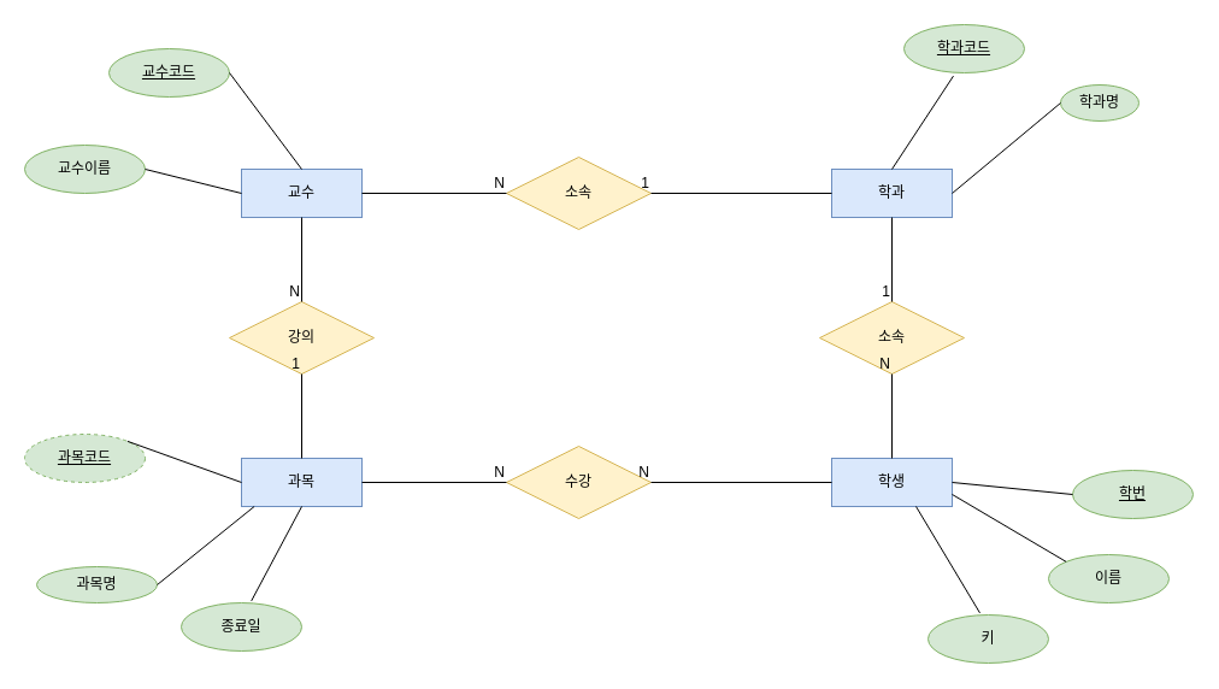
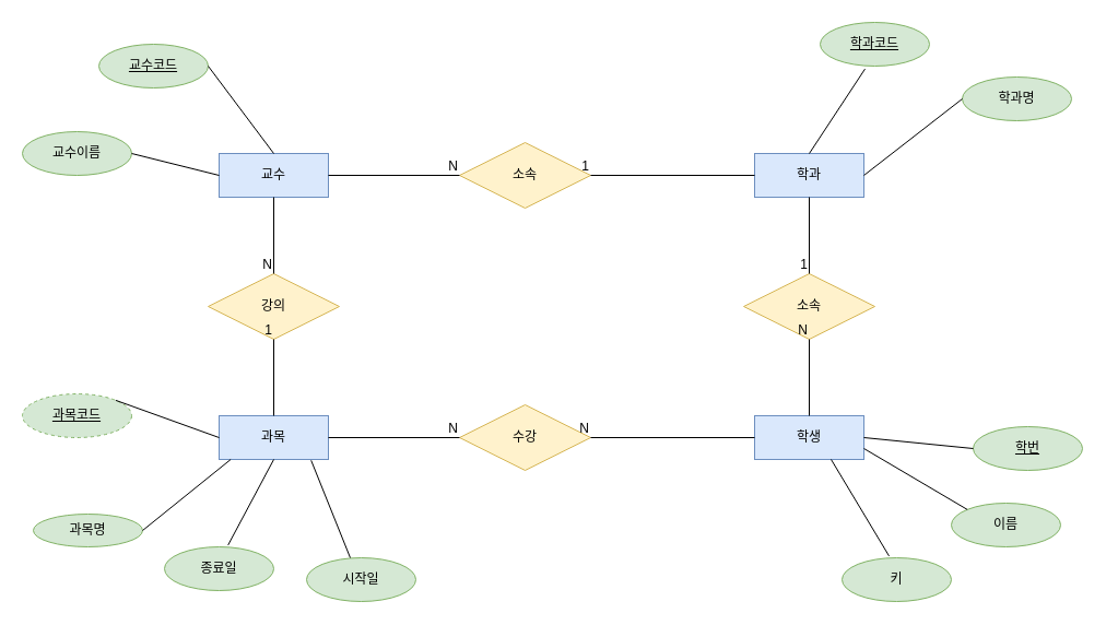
  <mxCell id="0" />
  <mxCell id="1" parent="0" />
  <mxCell id="2" value="소속" style="shape=rhombus;perimeter=rhombusPerimeter;whiteSpace=wrap;html=1;align=center;fillColor=#fff2cc;strokeColor=#d6b656;" vertex="1" parent="1"><mxGeometry x="420" y="130" width="120" height="60" as="geometry" /></mxCell>
  <mxCell id="3" value="학생" style="whiteSpace=wrap;html=1;align=center;fillColor=#dae8fc;strokeColor=#6c8ebf;" vertex="1" parent="1"><mxGeometry x="690" y="380" width="100" height="40" as="geometry" /></mxCell>
  <mxCell id="4" value="과목" style="whiteSpace=wrap;html=1;align=center;fillColor=#dae8fc;strokeColor=#6c8ebf;" vertex="1" parent="1"><mxGeometry x="200" y="380" width="100" height="40" as="geometry" /></mxCell>
  <mxCell id="5" value="학과" style="whiteSpace=wrap;html=1;align=center;fillColor=#dae8fc;strokeColor=#6c8ebf;" vertex="1" parent="1"><mxGeometry x="690" y="140" width="100" height="40" as="geometry" /></mxCell>
  <mxCell id="6" value="교수" style="whiteSpace=wrap;html=1;align=center;fillColor=#dae8fc;strokeColor=#6c8ebf;" vertex="1" parent="1"><mxGeometry x="200" y="140" width="100" height="40" as="geometry" /></mxCell>
  <mxCell id="7" value="수강" style="shape=rhombus;perimeter=rhombusPerimeter;whiteSpace=wrap;html=1;align=center;fillColor=#fff2cc;strokeColor=#d6b656;" vertex="1" parent="1"><mxGeometry x="420" y="370" width="120" height="60" as="geometry" /></mxCell>
  <mxCell id="8" value="강의" style="shape=rhombus;perimeter=rhombusPerimeter;whiteSpace=wrap;html=1;align=center;fillColor=#fff2cc;strokeColor=#d6b656;" vertex="1" parent="1"><mxGeometry x="190" y="250" width="120" height="60" as="geometry" /></mxCell>
  <mxCell id="9" value="소속" style="shape=rhombus;perimeter=rhombusPerimeter;whiteSpace=wrap;html=1;align=center;fillColor=#fff2cc;strokeColor=#d6b656;" vertex="1" parent="1"><mxGeometry x="680" y="250" width="120" height="60" as="geometry" /></mxCell>
  <mxCell id="10" value="" style="endArrow=none;html=1;rounded=0;entryX=0.5;entryY=0;entryDx=0;entryDy=0;exitX=0.5;exitY=1;exitDx=0;exitDy=0;" edge="1" parent="1" source="5" target="9"><mxGeometry relative="1" as="geometry"><mxPoint x="480" y="250" as="sourcePoint" /><mxPoint x="640" y="250" as="targetPoint" /></mxGeometry></mxCell>
  <mxCell id="11" value="1" style="resizable=0;html=1;whiteSpace=wrap;align=right;verticalAlign=bottom;" connectable="0" vertex="1" parent="10"><mxGeometry x="1" relative="1" as="geometry" /></mxCell>
  <mxCell id="12" value="" style="endArrow=none;html=1;rounded=0;entryX=0.5;entryY=1;entryDx=0;entryDy=0;exitX=0.5;exitY=0;exitDx=0;exitDy=0;" edge="1" parent="1" source="3" target="9"><mxGeometry relative="1" as="geometry"><mxPoint x="480" y="250" as="sourcePoint" /><mxPoint x="640" y="250" as="targetPoint" /></mxGeometry></mxCell>
  <mxCell id="13" value="N" style="resizable=0;html=1;whiteSpace=wrap;align=right;verticalAlign=bottom;" connectable="0" vertex="1" parent="12"><mxGeometry x="1" relative="1" as="geometry" /></mxCell>
  <mxCell id="14" value="학번" style="ellipse;whiteSpace=wrap;html=1;align=center;fontStyle=4;fillColor=#d5e8d4;strokeColor=#82b366;" vertex="1" parent="1"><mxGeometry x="890" y="390" width="100" height="40" as="geometry" /></mxCell>
  <mxCell id="15" value="과목코드" style="ellipse;whiteSpace=wrap;html=1;align=center;fontStyle=4;fillColor=#d5e8d4;strokeColor=#82b366;dashed=1;" vertex="1" parent="1"><mxGeometry x="20" y="360" width="100" height="40" as="geometry" /></mxCell>
  <mxCell id="16" value="학과코드" style="ellipse;whiteSpace=wrap;html=1;align=center;fontStyle=4;fillColor=#d5e8d4;strokeColor=#82b366;" vertex="1" parent="1"><mxGeometry x="750" y="20" width="100" height="40" as="geometry" /></mxCell>
  <mxCell id="17" value="교수코드" style="ellipse;whiteSpace=wrap;html=1;align=center;fontStyle=4;fillColor=#d5e8d4;strokeColor=#82b366;" vertex="1" parent="1"><mxGeometry y="40" width="100" height="40" as="geometry" x="90" /></mxCell>
  <mxCell id="18" value="과목명" style="ellipse;whiteSpace=wrap;html=1;align=center;fillColor=#d5e8d4;strokeColor=#82b366;" vertex="1" parent="1"><mxGeometry x="30" y="470" width="100" height="30" as="geometry" /></mxCell>
+ <mxCell id="19" value="시작일" style="ellipse;whiteSpace=wrap;html=1;align=center;fillColor=#d5e8d4;strokeColor=#82b366;" vertex="1" parent="1"><mxGeometry x="280" y="510" width="100" height="40" as="geometry" /></mxCell>
  <mxCell id="20" value="종료일" style="ellipse;whiteSpace=wrap;html=1;align=center;fillColor=#d5e8d4;strokeColor=#82b366;" vertex="1" parent="1"><mxGeometry x="150" y="500" width="100" height="40" as="geometry" /></mxCell>
  <mxCell id="21" value="이름" style="ellipse;whiteSpace=wrap;html=1;align=center;fillColor=#d5e8d4;strokeColor=#82b366;" vertex="1" parent="1"><mxGeometry x="870" y="460" width="100" height="40" as="geometry" /></mxCell>
  <mxCell id="22" value="키" style="ellipse;whiteSpace=wrap;html=1;align=center;fillColor=#d5e8d4;strokeColor=#82b366;" vertex="1" parent="1"><mxGeometry x="770" y="510" width="100" height="40" as="geometry" /></mxCell>
- <mxCell id="23" value="학과명" style="ellipse;whiteSpace=wrap;html=1;align=center;fillColor=#d5e8d4;strokeColor=#82b366;" vertex="1" parent="1"><mxGeometry x="880" y="70" width="65" height="30" as="geometry" /></mxCell>
+ <mxCell id="23" value="학과명" style="ellipse;whiteSpace=wrap;html=1;align=center;fillColor=#d5e8d4;strokeColor=#82b366;" vertex="1" parent="1"><mxGeometry x="880" y="70" width="100" height="40" as="geometry" /></mxCell>
  <mxCell id="24" value="교수이름" style="ellipse;whiteSpace=wrap;html=1;align=center;fillColor=#d5e8d4;strokeColor=#82b366;" vertex="1" parent="1"><mxGeometry x="20" y="120" width="100" height="40" as="geometry" /></mxCell>
  <mxCell id="25" value="" style="endArrow=none;html=1;rounded=0;entryX=1;entryY=0.5;entryDx=0;entryDy=0;exitX=0;exitY=0.5;exitDx=0;exitDy=0;" edge="1" parent="1" source="5" target="2"><mxGeometry relative="1" as="geometry"><mxPoint x="480" y="250" as="sourcePoint" /><mxPoint x="640" y="250" as="targetPoint" /></mxGeometry></mxCell>
  <mxCell id="26" value="1" style="resizable=0;html=1;whiteSpace=wrap;align=right;verticalAlign=bottom;" connectable="0" vertex="1" parent="25"><mxGeometry x="1" relative="1" as="geometry" /></mxCell>
  <mxCell id="27" value="" style="endArrow=none;html=1;rounded=0;entryX=0.5;entryY=1;entryDx=0;entryDy=0;exitX=0.5;exitY=0;exitDx=0;exitDy=0;" edge="1" parent="1" source="4" target="8"><mxGeometry relative="1" as="geometry"><mxPoint x="320" y="340" as="sourcePoint" /><mxPoint x="640" y="250" as="targetPoint" /></mxGeometry></mxCell>
  <mxCell id="28" value="1" style="resizable=0;html=1;whiteSpace=wrap;align=right;verticalAlign=bottom;" connectable="0" vertex="1" parent="27"><mxGeometry x="1" relative="1" as="geometry" /></mxCell>
  <mxCell id="29" value="" style="endArrow=none;html=1;rounded=0;entryX=0;entryY=0.5;entryDx=0;entryDy=0;exitX=1;exitY=0.5;exitDx=0;exitDy=0;" edge="1" parent="1" source="4" target="7"><mxGeometry relative="1" as="geometry"><mxPoint x="480" y="250" as="sourcePoint" /><mxPoint x="640" y="250" as="targetPoint" /></mxGeometry></mxCell>
  <mxCell id="30" value="N" style="resizable=0;html=1;whiteSpace=wrap;align=right;verticalAlign=bottom;" connectable="0" vertex="1" parent="29"><mxGeometry x="1" relative="1" as="geometry" /></mxCell>
  <mxCell id="31" value="" style="endArrow=none;html=1;rounded=0;entryX=1;entryY=0.5;entryDx=0;entryDy=0;exitX=0;exitY=0.5;exitDx=0;exitDy=0;" edge="1" parent="1" source="3" target="7"><mxGeometry relative="1" as="geometry"><mxPoint x="680" y="400" as="sourcePoint" /><mxPoint x="640" y="250" as="targetPoint" /></mxGeometry></mxCell>
  <mxCell id="32" value="N" style="resizable=0;html=1;whiteSpace=wrap;align=right;verticalAlign=bottom;" connectable="0" vertex="1" parent="31"><mxGeometry x="1" relative="1" as="geometry" /></mxCell>
  <mxCell id="33" value="" style="endArrow=none;html=1;rounded=0;entryX=0;entryY=0.5;entryDx=0;entryDy=0;exitX=1;exitY=0.5;exitDx=0;exitDy=0;" edge="1" parent="1" source="6" target="2"><mxGeometry relative="1" as="geometry"><mxPoint x="480" y="250" as="sourcePoint" /><mxPoint x="640" y="250" as="targetPoint" /></mxGeometry></mxCell>
  <mxCell id="34" value="N" style="resizable=0;html=1;whiteSpace=wrap;align=right;verticalAlign=bottom;" connectable="0" vertex="1" parent="33"><mxGeometry x="1" relative="1" as="geometry" /></mxCell>
  <mxCell id="35" value="" style="endArrow=none;html=1;rounded=0;entryX=0.5;entryY=0;entryDx=0;entryDy=0;exitX=0.5;exitY=1;exitDx=0;exitDy=0;" edge="1" parent="1" source="6" target="8"><mxGeometry relative="1" as="geometry"><mxPoint x="480" y="250" as="sourcePoint" /><mxPoint x="640" y="250" as="targetPoint" /></mxGeometry></mxCell>
  <mxCell id="36" value="N" style="resizable=0;html=1;whiteSpace=wrap;align=right;verticalAlign=bottom;" connectable="0" vertex="1" parent="35"><mxGeometry x="1" relative="1" as="geometry" /></mxCell>
  <mxCell id="37" value="" style="endArrow=none;html=1;rounded=0;exitX=0.106;exitY=1;exitDx=0;exitDy=0;entryX=1;entryY=0.5;entryDx=0;entryDy=0;exitPerimeter=0;" edge="1" parent="1" source="4" target="18"><mxGeometry relative="1" as="geometry"><mxPoint x="480" y="250" as="sourcePoint" /><mxPoint x="640" y="250" as="targetPoint" /></mxGeometry></mxCell>
  <mxCell id="38" value="" style="endArrow=none;html=1;rounded=0;entryX=1;entryY=0;entryDx=0;entryDy=0;exitX=0;exitY=0.5;exitDx=0;exitDy=0;" edge="1" parent="1" source="4" target="15"><mxGeometry relative="1" as="geometry"><mxPoint x="190" y="400" as="sourcePoint" /><mxPoint x="640" y="250" as="targetPoint" /></mxGeometry></mxCell>
  <mxCell id="39" value="" style="endArrow=none;html=1;rounded=0;exitX=0.5;exitY=1;exitDx=0;exitDy=0;entryX=0.582;entryY=-0.04;entryDx=0;entryDy=0;entryPerimeter=0;" edge="1" parent="1" source="4" target="20"><mxGeometry relative="1" as="geometry"><mxPoint x="480" y="250" as="sourcePoint" /><mxPoint x="210" y="490" as="targetPoint" /></mxGeometry></mxCell>
+ <mxCell id="40" value="" style="endArrow=none;html=1;rounded=0;entryX=0.842;entryY=1.02;entryDx=0;entryDy=0;entryPerimeter=0;exitX=0.4;exitY=0;exitDx=0;exitDy=0;exitPerimeter=0;" edge="1" parent="1" source="19" target="4"><mxGeometry relative="1" as="geometry"><mxPoint x="480" y="250" as="sourcePoint" /><mxPoint x="280" y="430" as="targetPoint" /></mxGeometry></mxCell>
  <mxCell id="41" value="" style="endArrow=none;html=1;rounded=0;entryX=1;entryY=0.5;entryDx=0;entryDy=0;exitX=0;exitY=0.5;exitDx=0;exitDy=0;" edge="1" parent="1" source="14" target="3"><mxGeometry relative="1" as="geometry"><mxPoint x="480" y="250" as="sourcePoint" /><mxPoint x="640" y="250" as="targetPoint" /></mxGeometry></mxCell>
  <mxCell id="42" value="" style="endArrow=none;html=1;rounded=0;entryX=1;entryY=0.75;entryDx=0;entryDy=0;exitX=0;exitY=0;exitDx=0;exitDy=0;" edge="1" parent="1" source="21" target="3"><mxGeometry relative="1" as="geometry"><mxPoint x="480" y="250" as="sourcePoint" /><mxPoint x="640" y="250" as="targetPoint" /></mxGeometry></mxCell>
  <mxCell id="43" value="" style="endArrow=none;html=1;rounded=0;exitX=0.43;exitY=-0.04;exitDx=0;exitDy=0;exitPerimeter=0;" edge="1" parent="1" source="22"><mxGeometry relative="1" as="geometry"><mxPoint x="480" y="250" as="sourcePoint" /><mxPoint x="760" y="420" as="targetPoint" /></mxGeometry></mxCell>
  <mxCell id="44" value="" style="endArrow=none;html=1;rounded=0;exitX=1;exitY=0.5;exitDx=0;exitDy=0;entryX=0;entryY=0.5;entryDx=0;entryDy=0;" edge="1" parent="1" source="5" target="23"><mxGeometry relative="1" as="geometry"><mxPoint x="480" y="250" as="sourcePoint" /><mxPoint x="640" y="250" as="targetPoint" /></mxGeometry></mxCell>
  <mxCell id="45" value="" style="endArrow=none;html=1;rounded=0;entryX=0.5;entryY=0;entryDx=0;entryDy=0;exitX=0.41;exitY=1.065;exitDx=0;exitDy=0;exitPerimeter=0;" edge="1" parent="1" source="16" target="5"><mxGeometry relative="1" as="geometry"><mxPoint x="480" y="250" as="sourcePoint" /><mxPoint x="640" y="250" as="targetPoint" /></mxGeometry></mxCell>
  <mxCell id="46" value="" style="endArrow=none;html=1;rounded=0;exitX=1;exitY=0.5;exitDx=0;exitDy=0;entryX=0;entryY=0.5;entryDx=0;entryDy=0;" edge="1" parent="1" source="24" target="6"><mxGeometry relative="1" as="geometry"><mxPoint x="480" y="250" as="sourcePoint" /><mxPoint x="640" y="250" as="targetPoint" /></mxGeometry></mxCell>
  <mxCell id="47" value="" style="endArrow=none;html=1;rounded=0;exitX=1;exitY=0.5;exitDx=0;exitDy=0;entryX=0.5;entryY=0;entryDx=0;entryDy=0;" edge="1" parent="1" source="17" target="6"><mxGeometry relative="1" as="geometry"><mxPoint x="480" y="250" as="sourcePoint" /><mxPoint x="640" y="250" as="targetPoint" /></mxGeometry></mxCell>
